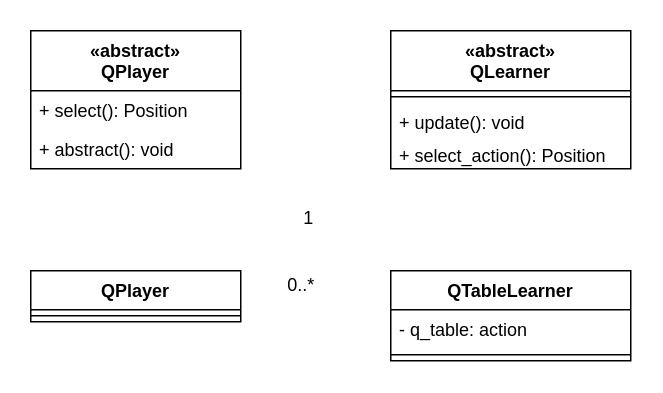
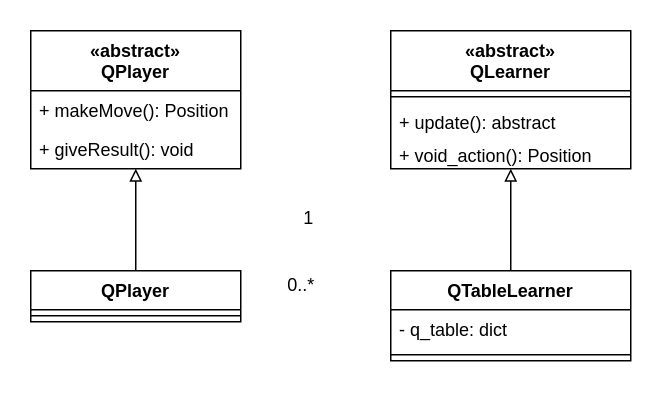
  <mxCell id="0" />
  <mxCell id="1" parent="0" />
  <mxCell id="2" value="«abstract»&#10;QPlayer" style="swimlane;fontStyle=1;childLayout=stackLayout;horizontal=1;startSize=40;fillColor=none;horizontalStack=0;resizeParent=1;resizeParentMax=0;resizeLast=0;collapsible=1;marginBottom=0;" vertex="1" parent="1"><mxGeometry x="20" y="20" width="140" height="92" as="geometry" /></mxCell>
- <mxCell id="3" value="+ select(): Position" style="text;strokeColor=none;fillColor=none;align=left;verticalAlign=top;spacingLeft=4;spacingRight=4;overflow=hidden;rotatable=0;points=[[0,0.5],[1,0.5]];portConstraint=eastwest;" vertex="1" parent="2"><mxGeometry y="40" width="140" height="26" as="geometry" /></mxCell>
- <mxCell id="4" value="+ abstract(): void" style="text;strokeColor=none;fillColor=none;align=left;verticalAlign=top;spacingLeft=4;spacingRight=4;overflow=hidden;rotatable=0;points=[[0,0.5],[1,0.5]];portConstraint=eastwest;" vertex="1" parent="2"><mxGeometry y="66" width="140" height="26" as="geometry" /></mxCell>
+ <mxCell id="3" value="+ makeMove(): Position" style="text;strokeColor=none;fillColor=none;align=left;verticalAlign=top;spacingLeft=4;spacingRight=4;overflow=hidden;rotatable=0;points=[[0,0.5],[1,0.5]];portConstraint=eastwest;" vertex="1" parent="2"><mxGeometry y="40" width="140" height="26" as="geometry" /></mxCell>
+ <mxCell id="4" value="+ giveResult(): void" style="text;strokeColor=none;fillColor=none;align=left;verticalAlign=top;spacingLeft=4;spacingRight=4;overflow=hidden;rotatable=0;points=[[0,0.5],[1,0.5]];portConstraint=eastwest;" vertex="1" parent="2"><mxGeometry y="66" width="140" height="26" as="geometry" /></mxCell>
+ <mxCell id="5" style="edgeStyle=orthogonalEdgeStyle;rounded=0;orthogonalLoop=1;jettySize=auto;html=1;exitX=0.5;exitY=0;exitDx=0;exitDy=0;endArrow=block;endFill=0;" edge="1" parent="1" source="6" target="9"><mxGeometry relative="1" as="geometry" /></mxCell>
  <mxCell id="6" value="QTableLearner" style="swimlane;fontStyle=1;align=center;verticalAlign=top;childLayout=stackLayout;horizontal=1;startSize=26;horizontalStack=0;resizeParent=1;resizeParentMax=0;resizeLast=0;collapsible=1;marginBottom=0;" vertex="1" parent="1"><mxGeometry x="260" y="180" width="160" height="60" as="geometry" /></mxCell>
- <mxCell id="7" value="- q_table: action" style="text;strokeColor=none;fillColor=none;align=left;verticalAlign=top;spacingLeft=4;spacingRight=4;overflow=hidden;rotatable=0;points=[[0,0.5],[1,0.5]];portConstraint=eastwest;" vertex="1" parent="6"><mxGeometry y="26" width="160" height="26" as="geometry" /></mxCell>
+ <mxCell id="7" value="- q_table: dict" style="text;strokeColor=none;fillColor=none;align=left;verticalAlign=top;spacingLeft=4;spacingRight=4;overflow=hidden;rotatable=0;points=[[0,0.5],[1,0.5]];portConstraint=eastwest;" vertex="1" parent="6"><mxGeometry y="26" width="160" height="26" as="geometry" /></mxCell>
  <mxCell id="8" value="" style="line;strokeWidth=1;fillColor=none;align=left;verticalAlign=middle;spacingTop=-1;spacingLeft=3;spacingRight=3;rotatable=0;labelPosition=right;points=[];portConstraint=eastwest;" vertex="1" parent="6"><mxGeometry y="52" width="160" height="8" as="geometry" /></mxCell>
  <mxCell id="9" value="«abstract»&#10;QLearner" style="swimlane;fontStyle=1;align=center;verticalAlign=top;childLayout=stackLayout;horizontal=1;startSize=40;horizontalStack=0;resizeParent=1;resizeParentMax=0;resizeLast=0;collapsible=1;marginBottom=0;" vertex="1" parent="1"><mxGeometry x="260" y="20" width="160" height="92" as="geometry" /></mxCell>
  <mxCell id="10" value="" style="line;strokeWidth=1;fillColor=none;align=left;verticalAlign=middle;spacingTop=-1;spacingLeft=3;spacingRight=3;rotatable=0;labelPosition=right;points=[];portConstraint=eastwest;" vertex="1" parent="9"><mxGeometry y="40" width="160" height="8" as="geometry" /></mxCell>
- <mxCell id="11" value="+ update(): void" style="text;strokeColor=none;fillColor=none;align=left;verticalAlign=top;spacingLeft=4;spacingRight=4;overflow=hidden;rotatable=0;points=[[0,0.5],[1,0.5]];portConstraint=eastwest;" vertex="1" parent="9"><mxGeometry y="48" width="160" height="22" as="geometry" /></mxCell>
- <mxCell id="12" value="+ select_action(): Position" style="text;strokeColor=none;fillColor=none;align=left;verticalAlign=top;spacingLeft=4;spacingRight=4;overflow=hidden;rotatable=0;points=[[0,0.5],[1,0.5]];portConstraint=eastwest;" vertex="1" parent="9"><mxGeometry y="70" width="160" height="22" as="geometry" /></mxCell>
+ <mxCell id="11" value="+ update(): abstract" style="text;strokeColor=none;fillColor=none;align=left;verticalAlign=top;spacingLeft=4;spacingRight=4;overflow=hidden;rotatable=0;points=[[0,0.5],[1,0.5]];portConstraint=eastwest;" vertex="1" parent="9"><mxGeometry y="48" width="160" height="22" as="geometry" /></mxCell>
+ <mxCell id="12" value="+ void_action(): Position" style="text;strokeColor=none;fillColor=none;align=left;verticalAlign=top;spacingLeft=4;spacingRight=4;overflow=hidden;rotatable=0;points=[[0,0.5],[1,0.5]];portConstraint=eastwest;" vertex="1" parent="9"><mxGeometry y="70" width="160" height="22" as="geometry" /></mxCell>
+ <mxCell id="13" style="edgeStyle=orthogonalEdgeStyle;rounded=0;orthogonalLoop=1;jettySize=auto;html=1;exitX=0.5;exitY=0;exitDx=0;exitDy=0;endArrow=block;endFill=0;" edge="1" parent="1" source="14" target="2"><mxGeometry relative="1" as="geometry" /></mxCell>
  <mxCell id="14" value="QPlayer" style="swimlane;fontStyle=1;align=center;verticalAlign=top;childLayout=stackLayout;horizontal=1;startSize=26;horizontalStack=0;resizeParent=1;resizeParentMax=0;resizeLast=0;collapsible=1;marginBottom=0;" vertex="1" parent="1"><mxGeometry x="20" y="180" width="140" height="34" as="geometry" /></mxCell>
  <mxCell id="15" value="" style="line;strokeWidth=1;fillColor=none;align=left;verticalAlign=middle;spacingTop=-1;spacingLeft=3;spacingRight=3;rotatable=0;labelPosition=right;points=[];portConstraint=eastwest;" vertex="1" parent="14"><mxGeometry y="26" width="140" height="8" as="geometry" /></mxCell>
  <mxCell id="16" value="1" style="text;html=1;align=center;verticalAlign=middle;resizable=0;points=[];autosize=1;strokeColor=none;fillColor=none;" vertex="1" parent="1"><mxGeometry x="195" y="135" width="20" height="20" as="geometry" /></mxCell>
  <mxCell id="17" value="0..*" style="text;html=1;align=center;verticalAlign=middle;resizable=0;points=[];autosize=1;strokeColor=none;fillColor=none;" vertex="1" parent="1"><mxGeometry x="185" y="180" width="30" height="20" as="geometry" /></mxCell>
